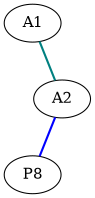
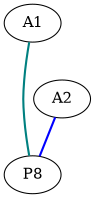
  graph {
    rankdir=BT
    edge [style=bold]
    n1 [label=P8]
    A1
    A2
-   A2 -- A1 [color=teal]
+   n1 -- A1 [color=teal]
    n1 -- A2 [color=blue]
  }
